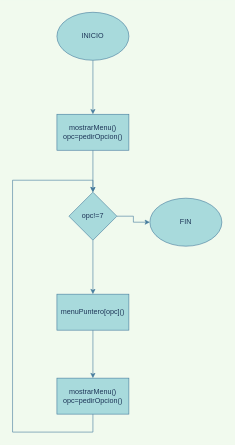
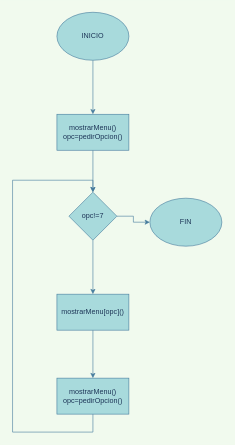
  <mxCell id="0" />
  <mxCell id="1" parent="0" />
  <mxCell id="2" value="" style="edgeStyle=orthogonalEdgeStyle;rounded=0;orthogonalLoop=1;jettySize=auto;html=1;labelBackgroundColor=#F1FAEE;strokeColor=#457B9D;fontColor=#1D3557;" edge="1" parent="1" source="3" target="5"><mxGeometry relative="1" as="geometry" /></mxCell>
  <mxCell id="3" value="INICIO" style="ellipse;whiteSpace=wrap;html=1;fillColor=#A8DADC;strokeColor=#457B9D;fontColor=#1D3557;" vertex="1" parent="1"><mxGeometry x="94" y="20" width="120" height="80" as="geometry" /></mxCell>
  <mxCell id="4" value="" style="edgeStyle=orthogonalEdgeStyle;rounded=0;orthogonalLoop=1;jettySize=auto;html=1;labelBackgroundColor=#F1FAEE;strokeColor=#457B9D;fontColor=#1D3557;" edge="1" parent="1" source="5" target="8"><mxGeometry relative="1" as="geometry" /></mxCell>
  <mxCell id="5" value="mostrarMenu()&lt;br&gt;opc=pedirOpcion()" style="whiteSpace=wrap;html=1;fillColor=#A8DADC;strokeColor=#457B9D;fontColor=#1D3557;" vertex="1" parent="1"><mxGeometry x="94" y="190" width="120" height="60" as="geometry" /></mxCell>
  <mxCell id="6" value="" style="edgeStyle=orthogonalEdgeStyle;rounded=0;orthogonalLoop=1;jettySize=auto;html=1;labelBackgroundColor=#F1FAEE;strokeColor=#457B9D;fontColor=#1D3557;" edge="1" parent="1" source="8" target="10"><mxGeometry relative="1" as="geometry" /></mxCell>
  <mxCell id="7" value="" style="edgeStyle=orthogonalEdgeStyle;rounded=0;orthogonalLoop=1;jettySize=auto;html=1;labelBackgroundColor=#F1FAEE;strokeColor=#457B9D;fontColor=#1D3557;" edge="1" parent="1" source="8" target="13"><mxGeometry relative="1" as="geometry" /></mxCell>
  <mxCell id="8" value="opc!=7" style="rhombus;whiteSpace=wrap;html=1;fillColor=#A8DADC;strokeColor=#457B9D;fontColor=#1D3557;" vertex="1" parent="1"><mxGeometry x="114" y="320" width="80" height="80" as="geometry" /></mxCell>
  <mxCell id="9" value="" style="edgeStyle=orthogonalEdgeStyle;rounded=0;orthogonalLoop=1;jettySize=auto;html=1;labelBackgroundColor=#F1FAEE;strokeColor=#457B9D;fontColor=#1D3557;" edge="1" parent="1" source="10" target="12"><mxGeometry relative="1" as="geometry" /></mxCell>
- <mxCell id="10" value="menuPuntero[opc]()" style="whiteSpace=wrap;html=1;fillColor=#A8DADC;strokeColor=#457B9D;fontColor=#1D3557;" vertex="1" parent="1"><mxGeometry x="94" y="490" width="120" height="60" as="geometry" /></mxCell>
+ <mxCell id="10" value="mostrarMenu[opc]()" style="whiteSpace=wrap;html=1;fillColor=#A8DADC;strokeColor=#457B9D;fontColor=#1D3557;" vertex="1" parent="1"><mxGeometry x="94" y="490" width="120" height="60" as="geometry" /></mxCell>
  <mxCell id="11" style="edgeStyle=orthogonalEdgeStyle;rounded=0;orthogonalLoop=1;jettySize=auto;html=1;entryX=0.5;entryY=0;entryDx=0;entryDy=0;labelBackgroundColor=#F1FAEE;strokeColor=#457B9D;fontColor=#1D3557;" edge="1" parent="1" source="12" target="8"><mxGeometry relative="1" as="geometry"><Array as="points"><mxPoint x="154" y="720" /><mxPoint x="20" y="720" /><mxPoint x="20" y="300" /><mxPoint x="154" y="300" /></Array></mxGeometry></mxCell>
  <mxCell id="12" value="mostrarMenu()&lt;br&gt;opc=pedirOpcion()" style="whiteSpace=wrap;html=1;fillColor=#A8DADC;strokeColor=#457B9D;fontColor=#1D3557;" vertex="1" parent="1"><mxGeometry x="94" y="630" width="120" height="60" as="geometry" /></mxCell>
  <mxCell id="13" value="FIN" style="ellipse;whiteSpace=wrap;html=1;fillColor=#A8DADC;strokeColor=#457B9D;fontColor=#1D3557;" vertex="1" parent="1"><mxGeometry x="249" y="330" width="120" height="80" as="geometry" /></mxCell>
